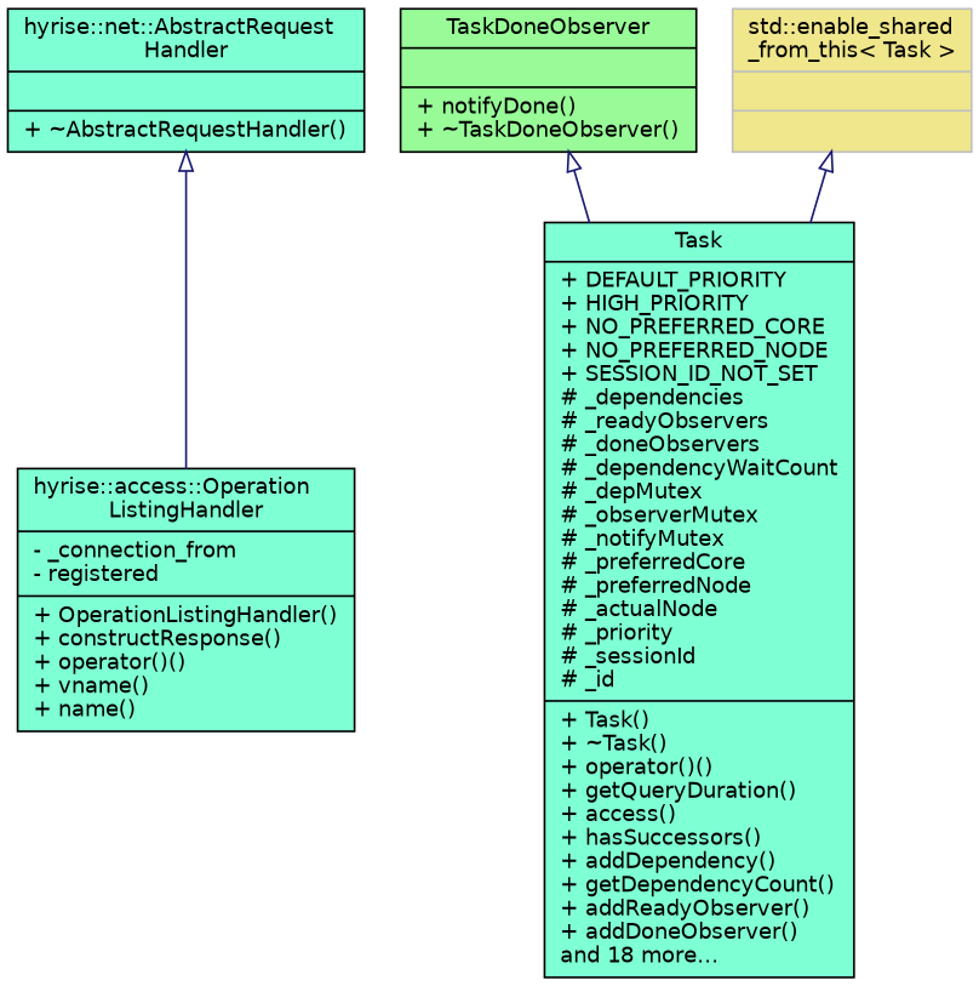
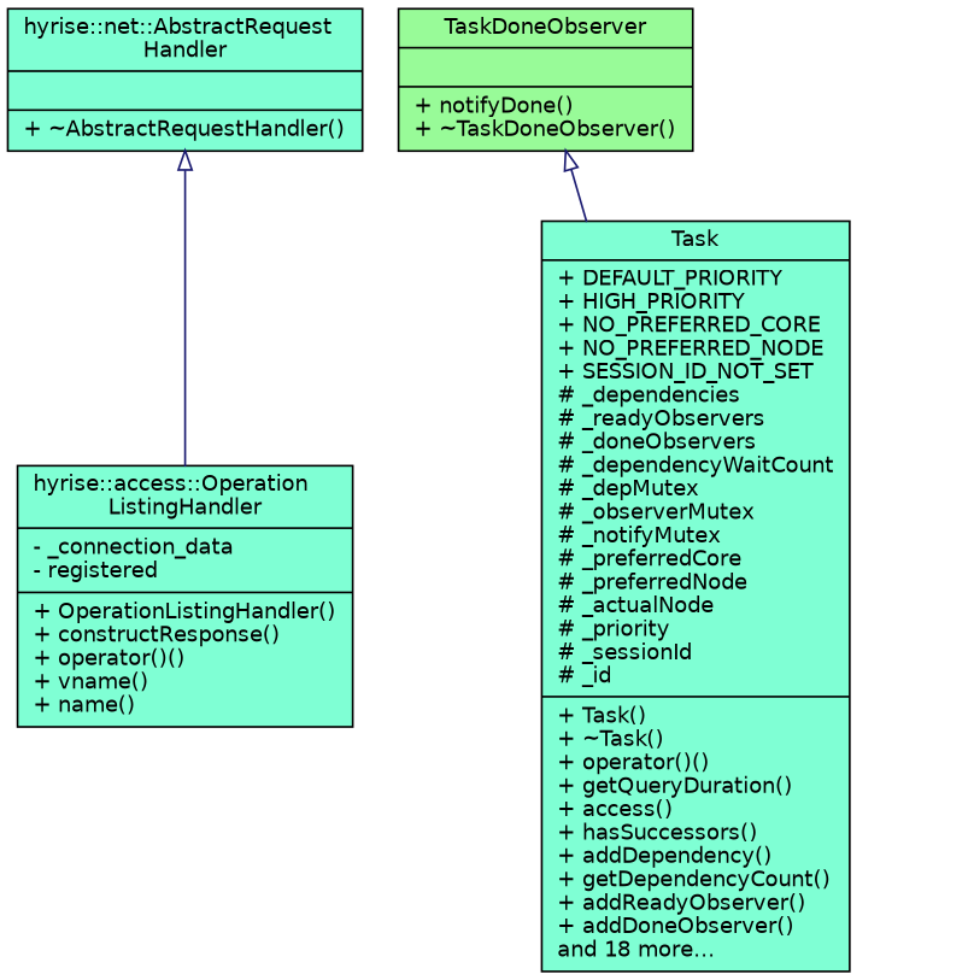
  digraph {
    node [color=black fillcolor=aquamarine fontname=Helvetica fontsize=11 shape=record style=filled]
    edge [arrowtail=onormal color=midnightblue dir=back fontname=Helvetica fontsize=11 labelfontname=Helvetica labelfontsize=11 style=solid]
-   n1 [fontcolor=black height=0.2 label="{hyrise::access::Operation\lListingHandler\n|- _connection_from\l- registered\l|+ OperationListingHandler()\l+ constructResponse()\l+ operator()()\l+ vname()\l+ name()\l}" width=0.4]
+   n1 [fontcolor=black height=0.2 label="{hyrise::access::Operation\lListingHandler\n|- _connection_data\l- registered\l|+ OperationListingHandler()\l+ constructResponse()\l+ operator()()\l+ vname()\l+ name()\l}" width=0.4]
    n2 [height=0.2 label="{hyrise::net::AbstractRequest\lHandler\n||+ ~AbstractRequestHandler()\l}" width=0.4]
    n3 [height=0.2 label="{Task\n|+ DEFAULT_PRIORITY\l+ HIGH_PRIORITY\l+ NO_PREFERRED_CORE\l+ NO_PREFERRED_NODE\l+ SESSION_ID_NOT_SET\l# _dependencies\l# _readyObservers\l# _doneObservers\l# _dependencyWaitCount\l# _depMutex\l# _observerMutex\l# _notifyMutex\l# _preferredCore\l# _preferredNode\l# _actualNode\l# _priority\l# _sessionId\l# _id\l|+ Task()\l+ ~Task()\l+ operator()()\l+ getQueryDuration()\l+ access()\l+ hasSuccessors()\l+ addDependency()\l+ getDependencyCount()\l+ addReadyObserver()\l+ addDoneObserver()\land 18 more...\l}" width=0.4]
    n4 [fillcolor=palegreen height=0.2 label="{TaskDoneObserver\n||+ notifyDone()\l+ ~TaskDoneObserver()\l}" width=0.4]
-   n5 [color=grey75 fillcolor=khaki height=0.2 label="{std::enable_shared\l_from_this\< Task \>\n||}" width=0.4]
    n2 -> n1
    n4 -> n3
-   n5 -> n3
  }
